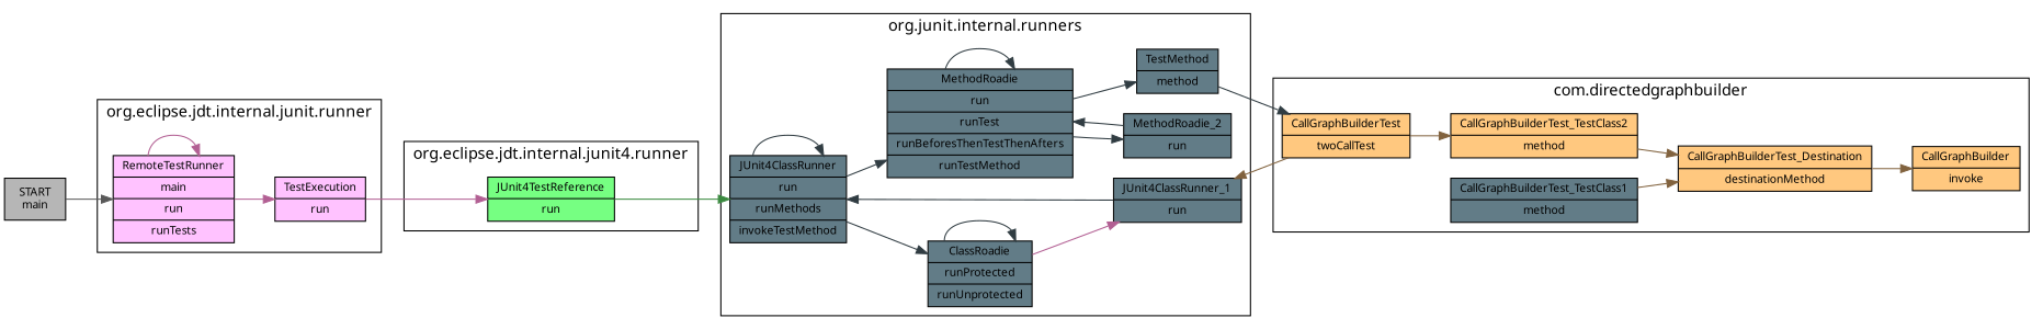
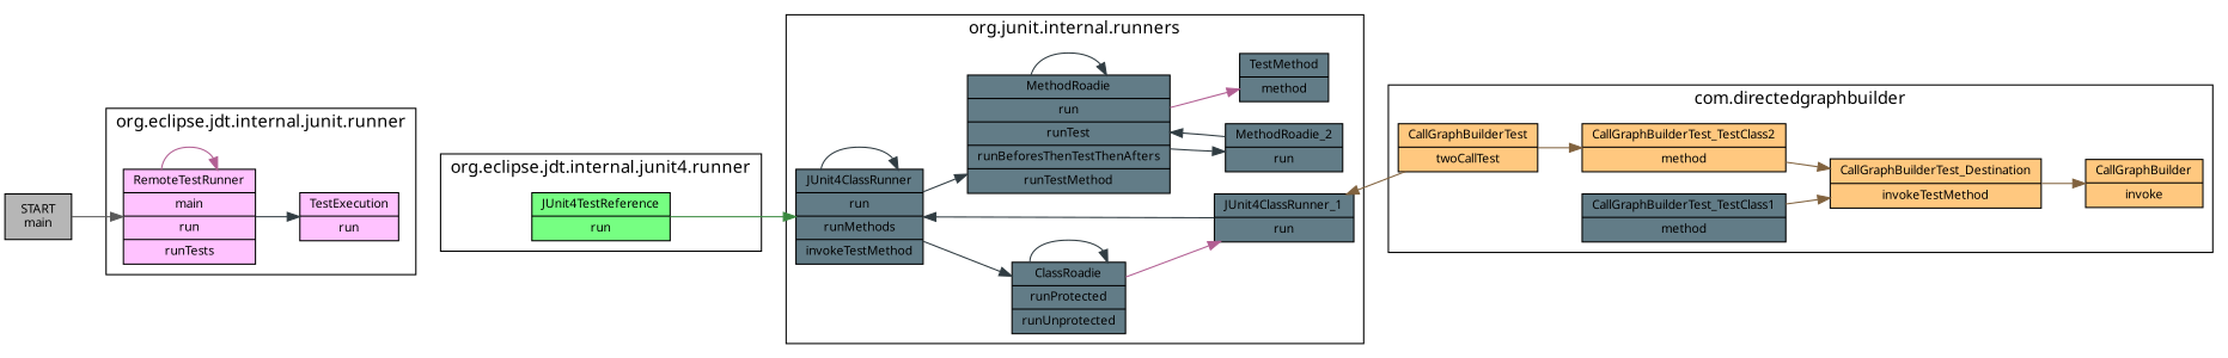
  digraph {
    fontname="Noto Sans"
    rankdir=LR
    node [fillcolor="#627c87" fontname="Noto Sans" fontsize=10 shape=record style=filled]
    edge [color="#303c42" fontname="Noto Sans" fontsize=9]
    n1 [fillcolor="#ffc2ff" label="RemoteTestRunner | main | run | runTests"]
    n2 [fillcolor="#ffc2ff" label="TestExecution | run"]
    n3 [fillcolor="#ffc87f" label="CallGraphBuilderTest | twoCallTest"]
    n4 [label="CallGraphBuilderTest_TestClass1 | method"]
-   n5 [fillcolor="#ffc87f" label="CallGraphBuilderTest_Destination | destinationMethod"]
+   n5 [fillcolor="#ffc87f" label="CallGraphBuilderTest_Destination | invokeTestMethod"]
    n6 [fillcolor="#ffc87f" label="CallGraphBuilder | invoke"]
    n7 [fillcolor="#ffc87f" label="CallGraphBuilderTest_TestClass2 | method"]
    n8 [label="JUnit4ClassRunner | run | runMethods | invokeTestMethod"]
    n9 [label="ClassRoadie | runProtected | runUnprotected"]
    n10 [label="JUnit4ClassRunner_1 | run"]
    n11 [label="MethodRoadie | run | runTest | runBeforesThenTestThenAfters | runTestMethod"]
    n12 [label="MethodRoadie_2 | run"]
    n13 [label="TestMethod | method"]
    n14 [fillcolor="#76ff82" label="JUnit4TestReference | run"]
    n15 [fillcolor="#b6b6b6" label="START\nmain"]
    subgraph cluster_1 {
      label="org.eclipse.jdt.internal.junit.runner"
      n1
      n2
    }
    subgraph cluster_2 {
      label="com.directedgraphbuilder"
      n3
      n4
      n5
      n6
      n7
    }
    subgraph cluster_3 {
      label="org.junit.internal.runners"
      n8
      n9
      n10
      n11
      n12
      n13
    }
    subgraph cluster_4 {
      label="org.eclipse.jdt.internal.junit4.runner"
      n14
    }
    n1 -> n1 [color="#b25f93"]
-   n1 -> n2 [color="#b25f93"]
-   n2 -> n14 [color="#b25f93"]
+   n1 -> n2
    n3 -> n7 [color="#81623e"]
    n3 -> n10 [color="#81623e"]
    n4 -> n5 [color="#81623e"]
    n5 -> n6 [color="#81623e"]
    n7 -> n5 [color="#81623e"]
    n8 -> n8
    n8 -> n9
    n8 -> n11
    n9 -> n9
    n9 -> n10 [color="#b25f93"]
    n10 -> n8
    n11 -> n11
    n11 -> n12
-   n11 -> n13
+   n11 -> n13 [color="#b25f93"]
    n12 -> n11
-   n13 -> n3
    n14 -> n8 [color="#3a893f"]
    n15 -> n1 [color="#595959"]
  }
